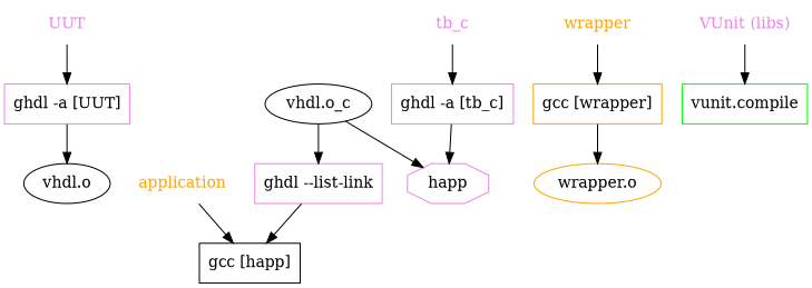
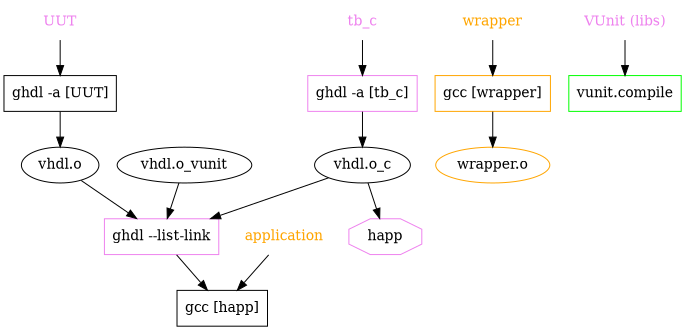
  strict digraph {
    node [shape=box]
    UUT [fontcolor=violet shape=plaintext]
-   "ghdl -a [UUT]" [color=violet]
+   "ghdl -a [UUT]" [color=black]
    "vhdl.o" [shape=""]
    "ghdl --list-link" [color=violet]
    "gcc [happ]" [color=black]
    application [fontcolor=orange shape=plaintext]
    happ [color=violet shape=octagon]
    wrapper [fontcolor=orange shape=plaintext]
    "gcc [wrapper]" [color=orange]
    "wrapper.o" [color=orange shape=""]
    tb_c [fontcolor=violet shape=plaintext]
    "ghdl -a [tb_c]" [color=violet]
    "vhdl.o_c" [shape=""]
    "VUnit (libs)" [fontcolor=violet shape=plaintext]
    "vunit.compile" [color=green]
+   "vhdl.o_vunit" [shape=""]
    UUT -> "ghdl -a [UUT]"
    "ghdl -a [UUT]" -> "vhdl.o"
+   "vhdl.o" -> "ghdl --list-link"
    "ghdl --list-link" -> "gcc [happ]"
    application -> "gcc [happ]"
    wrapper -> "gcc [wrapper]"
    "gcc [wrapper]" -> "wrapper.o"
    tb_c -> "ghdl -a [tb_c]"
-   "ghdl -a [tb_c]" -> happ
+   "ghdl -a [tb_c]" -> "vhdl.o_c"
    "vhdl.o_c" -> "ghdl --list-link"
    "vhdl.o_c" -> happ
    "VUnit (libs)" -> "vunit.compile"
+   "vhdl.o_vunit" -> "ghdl --list-link"
  }
